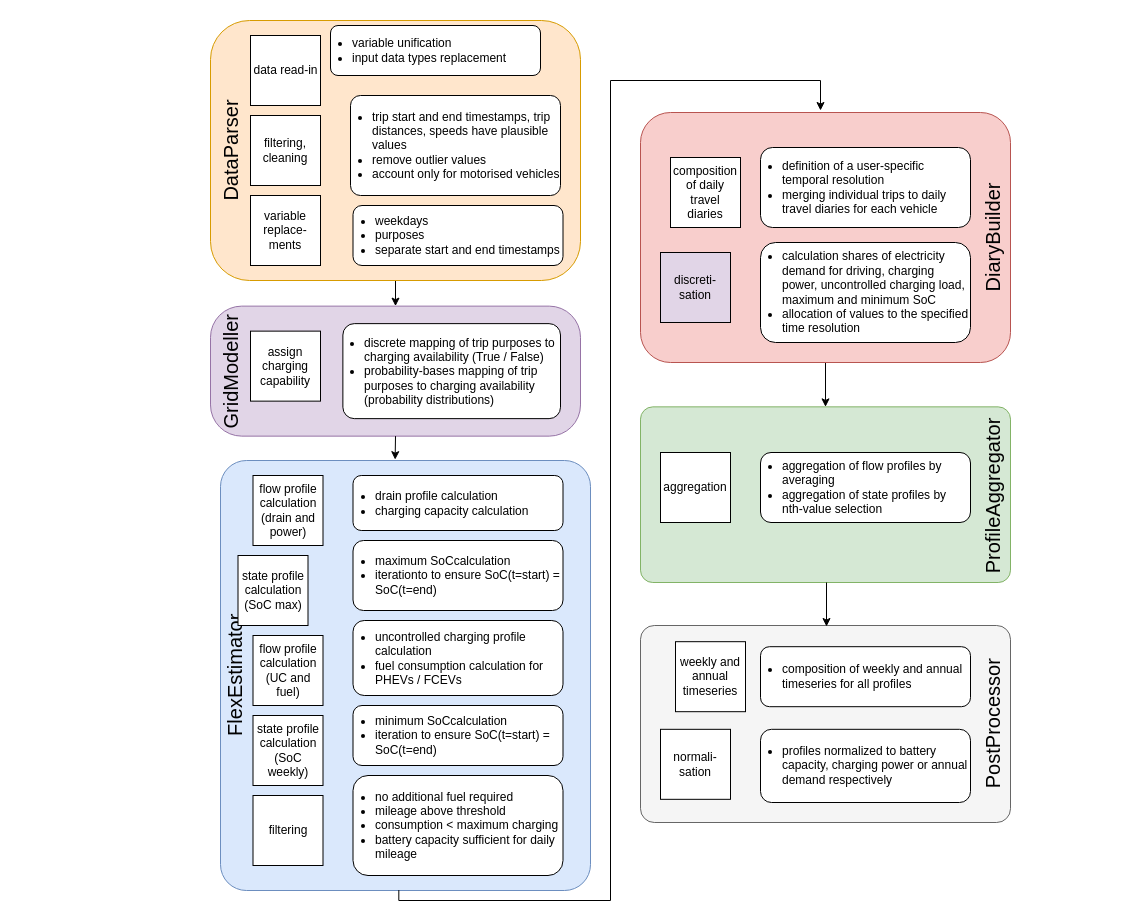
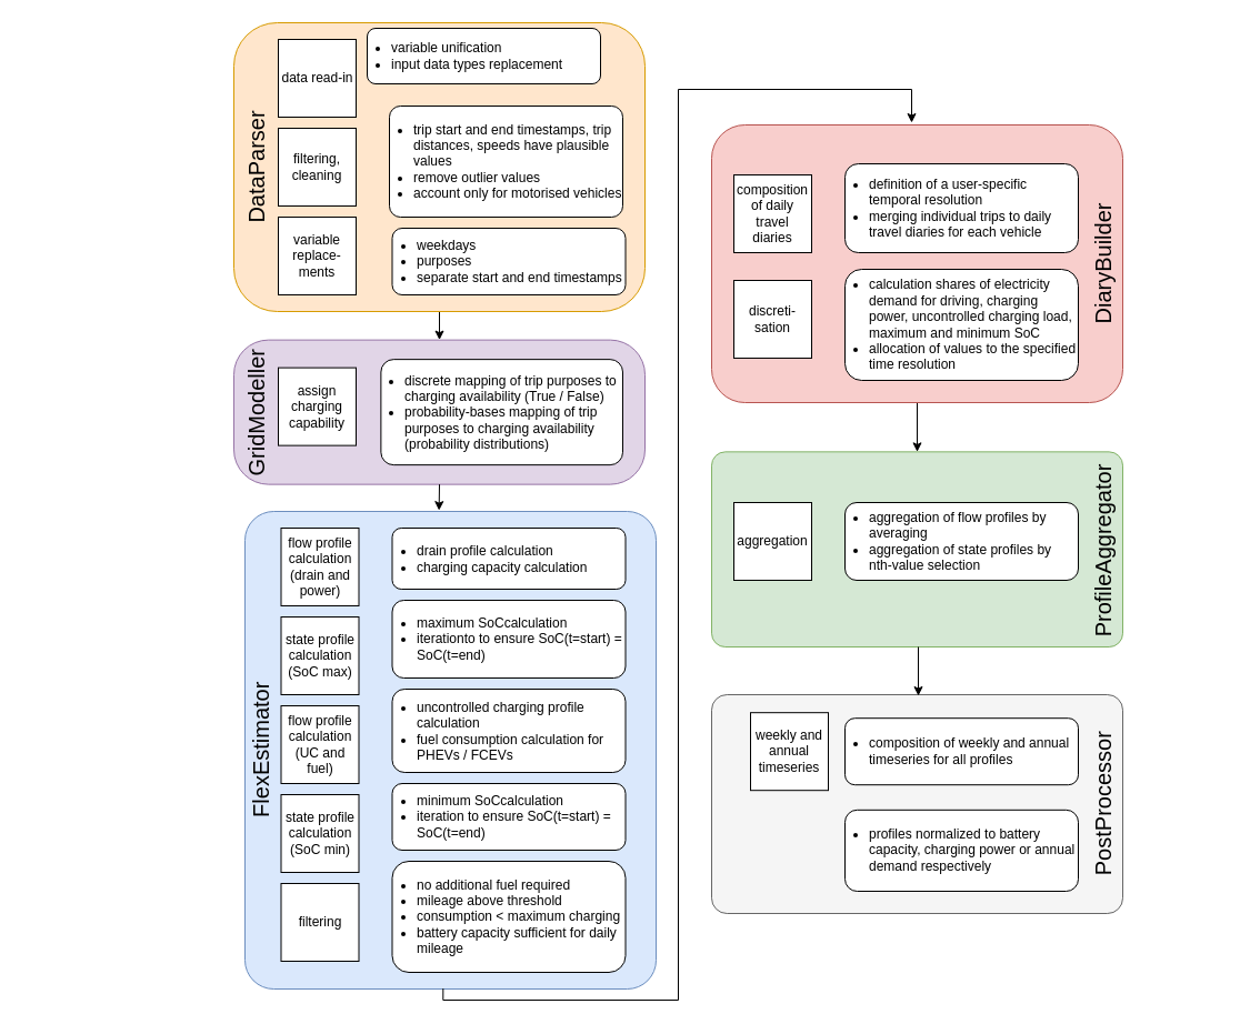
  <mxCell id="0" />
  <mxCell id="1" parent="0" />
  <mxCell id="2" value="" style="rounded=1;whiteSpace=wrap;html=1;fillColor=#dae8fc;strokeColor=#6c8ebf;arcSize=7;" parent="1" vertex="1"><mxGeometry x="220" y="460" width="370" height="430" as="geometry" /></mxCell>
  <mxCell id="3" style="edgeStyle=orthogonalEdgeStyle;rounded=0;orthogonalLoop=1;jettySize=auto;html=1;fontSize=20;entryX=0.5;entryY=0;entryDx=0;entryDy=0;" parent="1" source="4" target="33" edge="1"><mxGeometry relative="1" as="geometry"><mxPoint x="825" y="406.37" as="targetPoint" /></mxGeometry></mxCell>
  <mxCell id="4" value="" style="rounded=1;whiteSpace=wrap;html=1;fillColor=#f8cecc;strokeColor=#b85450;arcSize=12;" parent="1" vertex="1"><mxGeometry x="640" y="112" width="370" height="250" as="geometry" /></mxCell>
  <mxCell id="5" style="edgeStyle=orthogonalEdgeStyle;rounded=0;orthogonalLoop=1;jettySize=auto;html=1;fontSize=20;entryX=0.5;entryY=0;entryDx=0;entryDy=0;" parent="1" source="6" target="18" edge="1"><mxGeometry relative="1" as="geometry"><mxPoint x="370" y="550" as="targetPoint" /></mxGeometry></mxCell>
  <mxCell id="6" value="" style="rounded=1;whiteSpace=wrap;html=1;fillColor=#ffe6cc;strokeColor=#d79b00;" parent="1" vertex="1"><mxGeometry x="210" y="20" width="370" height="260" as="geometry" /></mxCell>
  <mxCell id="7" value="data read-in" style="whiteSpace=wrap;html=1;aspect=fixed;spacing=2;spacingLeft=2;spacingRight=1;" parent="1" vertex="1"><mxGeometry x="250" y="35" width="70" height="70" as="geometry" /></mxCell>
  <mxCell id="8" value="filtering, cleaning" style="whiteSpace=wrap;html=1;aspect=fixed;" parent="1" vertex="1"><mxGeometry x="250" y="115" width="70" height="70" as="geometry" /></mxCell>
  <mxCell id="9" value="variable replace-ments" style="whiteSpace=wrap;html=1;aspect=fixed;" parent="1" vertex="1"><mxGeometry x="250" y="195" width="70" height="70" as="geometry" /></mxCell>
- <mxCell id="10" value="composition of daily travel diaries" style="whiteSpace=wrap;html=1;aspect=fixed;spacingLeft=2;spacingRight=2;" parent="1" vertex="1"><mxGeometry x="670" y="157" width="70" height="70" as="geometry" /></mxCell>
+ <mxCell id="10" value="composition of daily travel diaries" style="whiteSpace=wrap;html=1;aspect=fixed;spacingLeft=2;spacingRight=2;" parent="1" vertex="1"><mxGeometry x="660" y="157" width="70" height="70" as="geometry" /></mxCell>
  <mxCell id="11" value="&lt;div align=&quot;left&quot;&gt;&lt;ul&gt;&lt;li&gt;&lt;span style=&quot;background-color: initial;&quot;&gt;trip start and end timestamps, trip distances, speeds have plausible values&lt;/span&gt;&lt;/li&gt;&lt;li&gt;&lt;span style=&quot;background-color: initial;&quot;&gt;remove outlier values&lt;/span&gt;&lt;/li&gt;&lt;li&gt;account only for motorised vehicles&lt;/li&gt;&lt;/ul&gt;&lt;/div&gt;" style="rounded=1;whiteSpace=wrap;html=1;align=left;spacing=2;spacingLeft=-20;arcSize=10;" parent="1" vertex="1"><mxGeometry x="350" y="95" width="210" height="100" as="geometry" /></mxCell>
  <mxCell id="12" value="&lt;ul&gt;&lt;li&gt;variable unification&lt;/li&gt;&lt;li&gt;input data types replacement&lt;br&gt;&lt;/li&gt;&lt;/ul&gt;" style="rounded=1;whiteSpace=wrap;html=1;align=left;spacingLeft=-20;" parent="1" vertex="1"><mxGeometry x="330" y="25" width="210" height="50" as="geometry" /></mxCell>
  <mxCell id="13" value="&lt;ul&gt;&lt;li&gt;weekdays&lt;/li&gt;&lt;li&gt;purposes&lt;/li&gt;&lt;li&gt;separate start and end timestamps&lt;br&gt;&lt;/li&gt;&lt;/ul&gt;" style="rounded=1;whiteSpace=wrap;html=1;align=left;spacing=2;spacingLeft=-20;" parent="1" vertex="1"><mxGeometry x="352.5" y="205" width="210" height="60" as="geometry" /></mxCell>
- <mxCell id="14" value="discreti-&lt;br&gt;sation" style="whiteSpace=wrap;html=1;aspect=fixed;spacingLeft=2;spacingRight=2;fillColor=#e1d5e7;" parent="1" vertex="1"><mxGeometry x="660" y="252" width="70" height="70" as="geometry" /></mxCell>
+ <mxCell id="14" value="discreti-&lt;br&gt;sation" style="whiteSpace=wrap;html=1;aspect=fixed;spacingLeft=2;spacingRight=2;" parent="1" vertex="1"><mxGeometry x="660" y="252" width="70" height="70" as="geometry" /></mxCell>
  <mxCell id="15" value="&lt;ul&gt;&lt;li&gt;definition of a user-specific temporal resolution&lt;/li&gt;&lt;li&gt;merging individual trips to daily travel diaries for each vehicle&lt;br&gt;&lt;/li&gt;&lt;/ul&gt;" style="rounded=1;whiteSpace=wrap;html=1;align=left;spacing=2;spacingLeft=-20;" parent="1" vertex="1"><mxGeometry x="760" y="147" width="210" height="80" as="geometry" /></mxCell>
  <mxCell id="16" value="DataParser" style="text;html=1;strokeColor=none;fillColor=none;align=center;verticalAlign=middle;whiteSpace=wrap;rounded=0;fontSize=20;rotation=270;" parent="1" vertex="1"><mxGeometry x="95" y="140" width="270" height="20" as="geometry" /></mxCell>
  <mxCell id="17" value="DiaryBuilder" style="text;html=1;strokeColor=none;fillColor=none;align=center;verticalAlign=middle;whiteSpace=wrap;rounded=0;fontSize=20;rotation=270;" parent="1" vertex="1"><mxGeometry x="872" y="227" width="240" height="20" as="geometry" /></mxCell>
  <mxCell id="18" value="" style="rounded=1;whiteSpace=wrap;html=1;fillColor=#e1d5e7;strokeColor=#9673a6;arcSize=24;" parent="1" vertex="1"><mxGeometry x="210" y="305.63" width="370" height="130" as="geometry" /></mxCell>
  <mxCell id="19" value="assign charging capability" style="whiteSpace=wrap;html=1;aspect=fixed;spacingLeft=2;spacingRight=2;" parent="1" vertex="1"><mxGeometry x="250" y="330.63" width="70" height="70" as="geometry" /></mxCell>
  <mxCell id="20" value="&lt;ul&gt;&lt;li&gt;discrete mapping of trip purposes to charging availability (True / False)&lt;br&gt;&lt;/li&gt;&lt;li&gt;probability-bases mapping of trip purposes to charging availability (probability distributions)&lt;/li&gt;&lt;/ul&gt;" style="rounded=1;whiteSpace=wrap;html=1;align=left;spacingRight=2;spacingLeft=-20;arcSize=12;" parent="1" vertex="1"><mxGeometry x="342.38" y="323.13" width="217.62" height="95" as="geometry" /></mxCell>
  <mxCell id="21" value="FlexEstimator" style="text;html=1;strokeColor=none;fillColor=none;align=center;verticalAlign=middle;whiteSpace=wrap;rounded=0;fontSize=20;rotation=270;" parent="1" vertex="1"><mxGeometry x="20" y="665" width="427.5" height="20" as="geometry" /></mxCell>
- <mxCell id="22" value="state profile calculation (SoC max)" style="whiteSpace=wrap;html=1;aspect=fixed;spacingLeft=2;spacingRight=2;" parent="1" vertex="1"><mxGeometry x="237.5" y="555" width="70" height="70" as="geometry" /></mxCell>
+ <mxCell id="22" value="state profile calculation (SoC max)" style="whiteSpace=wrap;html=1;aspect=fixed;spacingLeft=2;spacingRight=2;" parent="1" vertex="1"><mxGeometry x="252.5" y="555" width="70" height="70" as="geometry" /></mxCell>
  <mxCell id="23" value="flow profile calculation (drain and power)" style="whiteSpace=wrap;html=1;aspect=fixed;spacingLeft=2;spacingRight=2;" parent="1" vertex="1"><mxGeometry x="252.5" y="475" width="70" height="70" as="geometry" /></mxCell>
  <mxCell id="24" value="&lt;ul&gt;&lt;li&gt;drain profile calculation&lt;/li&gt;&lt;li&gt;charging capacity calculation&lt;br&gt;&lt;/li&gt;&lt;/ul&gt;" style="rounded=1;whiteSpace=wrap;html=1;align=left;spacingRight=2;spacingLeft=-20;" parent="1" vertex="1"><mxGeometry x="352.5" y="475" width="210" height="55" as="geometry" /></mxCell>
  <mxCell id="25" value="&lt;ul&gt;&lt;li&gt;maximum SoCcalculation&lt;br&gt;&lt;/li&gt;&lt;li&gt;iterationto to ensure SoC(t=start) = SoC(t=end)&lt;br&gt;&lt;/li&gt;&lt;/ul&gt;" style="rounded=1;whiteSpace=wrap;html=1;align=left;spacingLeft=-20;spacingRight=2;" parent="1" vertex="1"><mxGeometry x="352.5" y="540" width="210" height="70" as="geometry" /></mxCell>
  <mxCell id="26" value="flow profile calculation (UC and fuel)" style="whiteSpace=wrap;html=1;aspect=fixed;spacingLeft=2;spacingRight=2;" parent="1" vertex="1"><mxGeometry x="252.5" y="635" width="70" height="70" as="geometry" /></mxCell>
  <mxCell id="27" value="&lt;ul&gt;&lt;li&gt;uncontrolled charging profile calculation&lt;/li&gt;&lt;li&gt;fuel consumption calculation for PHEVs / FCEVs&lt;br&gt;&lt;/li&gt;&lt;/ul&gt;" style="rounded=1;whiteSpace=wrap;html=1;align=left;spacingLeft=-20;" parent="1" vertex="1"><mxGeometry x="352.5" y="620" width="210" height="75" as="geometry" /></mxCell>
- <mxCell id="28" value="state profile calculation (SoC weekly)" style="whiteSpace=wrap;html=1;aspect=fixed;" parent="1" vertex="1"><mxGeometry x="252.5" y="715" width="70" height="70" as="geometry" /></mxCell>
+ <mxCell id="28" value="state profile calculation (SoC min)" style="whiteSpace=wrap;html=1;aspect=fixed;" parent="1" vertex="1"><mxGeometry x="252.5" y="715" width="70" height="70" as="geometry" /></mxCell>
  <mxCell id="29" value="&lt;ul&gt;&lt;li&gt;minimum SoCcalculation&lt;br&gt;&lt;/li&gt;&lt;li&gt;iteration to ensure SoC(t=start) = SoC(t=end)&lt;br&gt;&lt;/li&gt;&lt;/ul&gt;" style="rounded=1;whiteSpace=wrap;html=1;align=left;spacingLeft=-20;" parent="1" vertex="1"><mxGeometry x="352.5" y="705" width="210" height="60" as="geometry" /></mxCell>
  <mxCell id="30" value="filtering" style="whiteSpace=wrap;html=1;aspect=fixed;" parent="1" vertex="1"><mxGeometry x="252.5" y="795" width="70" height="70" as="geometry" /></mxCell>
  <mxCell id="31" value="&lt;ul&gt;&lt;li&gt;no additional fuel required&lt;/li&gt;&lt;li&gt;mileage above threshold&lt;/li&gt;&lt;li&gt;consumption &amp;lt; maximum charging&lt;/li&gt;&lt;li&gt;battery capacity sufficient for daily mileage&lt;br&gt;&lt;/li&gt;&lt;/ul&gt;" style="rounded=1;whiteSpace=wrap;html=1;align=left;spacingLeft=-20;" parent="1" vertex="1"><mxGeometry x="352.5" y="775" width="210" height="100" as="geometry" /></mxCell>
  <mxCell id="32" value="GridModeller" style="text;html=1;strokeColor=none;fillColor=none;align=center;verticalAlign=middle;whiteSpace=wrap;rounded=0;fontSize=20;rotation=270;" parent="1" vertex="1"><mxGeometry x="181.88" y="361.26" width="96.25" height="20" as="geometry" /></mxCell>
  <mxCell id="33" value="" style="rounded=1;whiteSpace=wrap;html=1;fillColor=#d5e8d4;strokeColor=#82b366;arcSize=7;" parent="1" vertex="1"><mxGeometry x="640" y="406.37" width="370" height="175.63" as="geometry" /></mxCell>
  <mxCell id="34" value="ProfileAggregator" style="text;html=1;strokeColor=none;fillColor=none;align=center;verticalAlign=middle;whiteSpace=wrap;rounded=0;fontSize=20;rotation=270;" parent="1" vertex="1"><mxGeometry x="904.62" y="486" width="174.75" height="20" as="geometry" /></mxCell>
  <mxCell id="35" value="aggregation" style="whiteSpace=wrap;html=1;aspect=fixed;" parent="1" vertex="1"><mxGeometry x="660" y="452" width="70" height="70" as="geometry" /></mxCell>
  <mxCell id="36" value="&lt;ul&gt;&lt;li&gt;aggregation of flow profiles by averaging&lt;/li&gt;&lt;li&gt;aggregation of state profiles by nth-value selection&lt;br&gt;&lt;/li&gt;&lt;/ul&gt;" style="rounded=1;whiteSpace=wrap;html=1;align=left;spacingLeft=-20;" parent="1" vertex="1"><mxGeometry x="760" y="452" width="210" height="70" as="geometry" /></mxCell>
  <mxCell id="37" style="edgeStyle=orthogonalEdgeStyle;rounded=0;orthogonalLoop=1;jettySize=auto;html=1;fontSize=20;entryX=0.472;entryY=-0.002;entryDx=0;entryDy=0;entryPerimeter=0;exitX=0.5;exitY=1;exitDx=0;exitDy=0;" parent="1" source="18" target="2" edge="1"><mxGeometry relative="1" as="geometry"><mxPoint x="395" y="440" as="sourcePoint" /><mxPoint x="405" y="321" as="targetPoint" /><Array as="points" /></mxGeometry></mxCell>
  <mxCell id="38" value="&lt;ul&gt;&lt;li&gt;calculation shares of electricity demand for driving, charging power, uncontrolled charging load, maximum and minimum SoC&lt;br&gt;&lt;/li&gt;&lt;li&gt;allocation of values to the specified time resolution&amp;nbsp;&lt;/li&gt;&lt;/ul&gt;" style="rounded=1;whiteSpace=wrap;html=1;align=left;spacing=2;spacingLeft=-20;" parent="1" vertex="1"><mxGeometry x="760" y="242" width="210" height="100" as="geometry" /></mxCell>
  <mxCell id="39" style="edgeStyle=orthogonalEdgeStyle;rounded=0;orthogonalLoop=1;jettySize=auto;html=1;fontSize=20;exitX=0.482;exitY=0.999;exitDx=0;exitDy=0;exitPerimeter=0;" parent="1" source="2" edge="1"><mxGeometry relative="1" as="geometry"><mxPoint x="405" y="446" as="sourcePoint" /><mxPoint x="820" y="110" as="targetPoint" /><Array as="points"><mxPoint x="398" y="900" /><mxPoint x="610" y="900" /><mxPoint x="610" y="80" /><mxPoint x="820" y="80" /></Array></mxGeometry></mxCell>
  <mxCell id="40" value="" style="rounded=1;whiteSpace=wrap;html=1;fillColor=#f5f5f5;strokeColor=#666666;arcSize=7;fontColor=#333333;" vertex="1" parent="1"><mxGeometry x="640" y="625" width="370" height="197" as="geometry" /></mxCell>
  <mxCell id="41" value="weekly and annual timeseries" style="whiteSpace=wrap;html=1;aspect=fixed;" parent="1" vertex="1"><mxGeometry x="675" y="641.19" width="70" height="70" as="geometry" /></mxCell>
  <mxCell id="42" value="&lt;ul&gt;&lt;li&gt;composition of weekly and annual&amp;nbsp; timeseries for all profiles&lt;/li&gt;&lt;/ul&gt;" style="rounded=1;whiteSpace=wrap;html=1;align=left;spacingLeft=-20;" parent="1" vertex="1"><mxGeometry x="760" y="646.19" width="210" height="60" as="geometry" /></mxCell>
- <mxCell id="43" value="normali-sation" style="whiteSpace=wrap;html=1;aspect=fixed;" parent="1" vertex="1"><mxGeometry x="660" y="728.82" width="70" height="70" as="geometry" /></mxCell>
  <mxCell id="44" value="&lt;ul&gt;&lt;li&gt;profiles normalized to battery capacity, charging power or annual demand respectively&lt;/li&gt;&lt;/ul&gt;" style="rounded=1;whiteSpace=wrap;html=1;align=left;spacingLeft=-20;" parent="1" vertex="1"><mxGeometry x="760" y="728.82" width="210" height="73.18" as="geometry" /></mxCell>
  <mxCell id="45" style="edgeStyle=orthogonalEdgeStyle;rounded=0;orthogonalLoop=1;jettySize=auto;html=1;fontSize=20;entryX=0.5;entryY=0;entryDx=0;entryDy=0;" edge="1" parent="1"><mxGeometry relative="1" as="geometry"><mxPoint x="826" y="626" as="targetPoint" /><mxPoint x="826" y="582" as="sourcePoint" /></mxGeometry></mxCell>
  <mxCell id="46" value="PostProcessor" style="text;html=1;strokeColor=none;fillColor=none;align=center;verticalAlign=middle;whiteSpace=wrap;rounded=0;fontSize=20;rotation=270;" vertex="1" parent="1"><mxGeometry x="904.63" y="706.19" width="174.75" height="35" as="geometry" /></mxCell>
